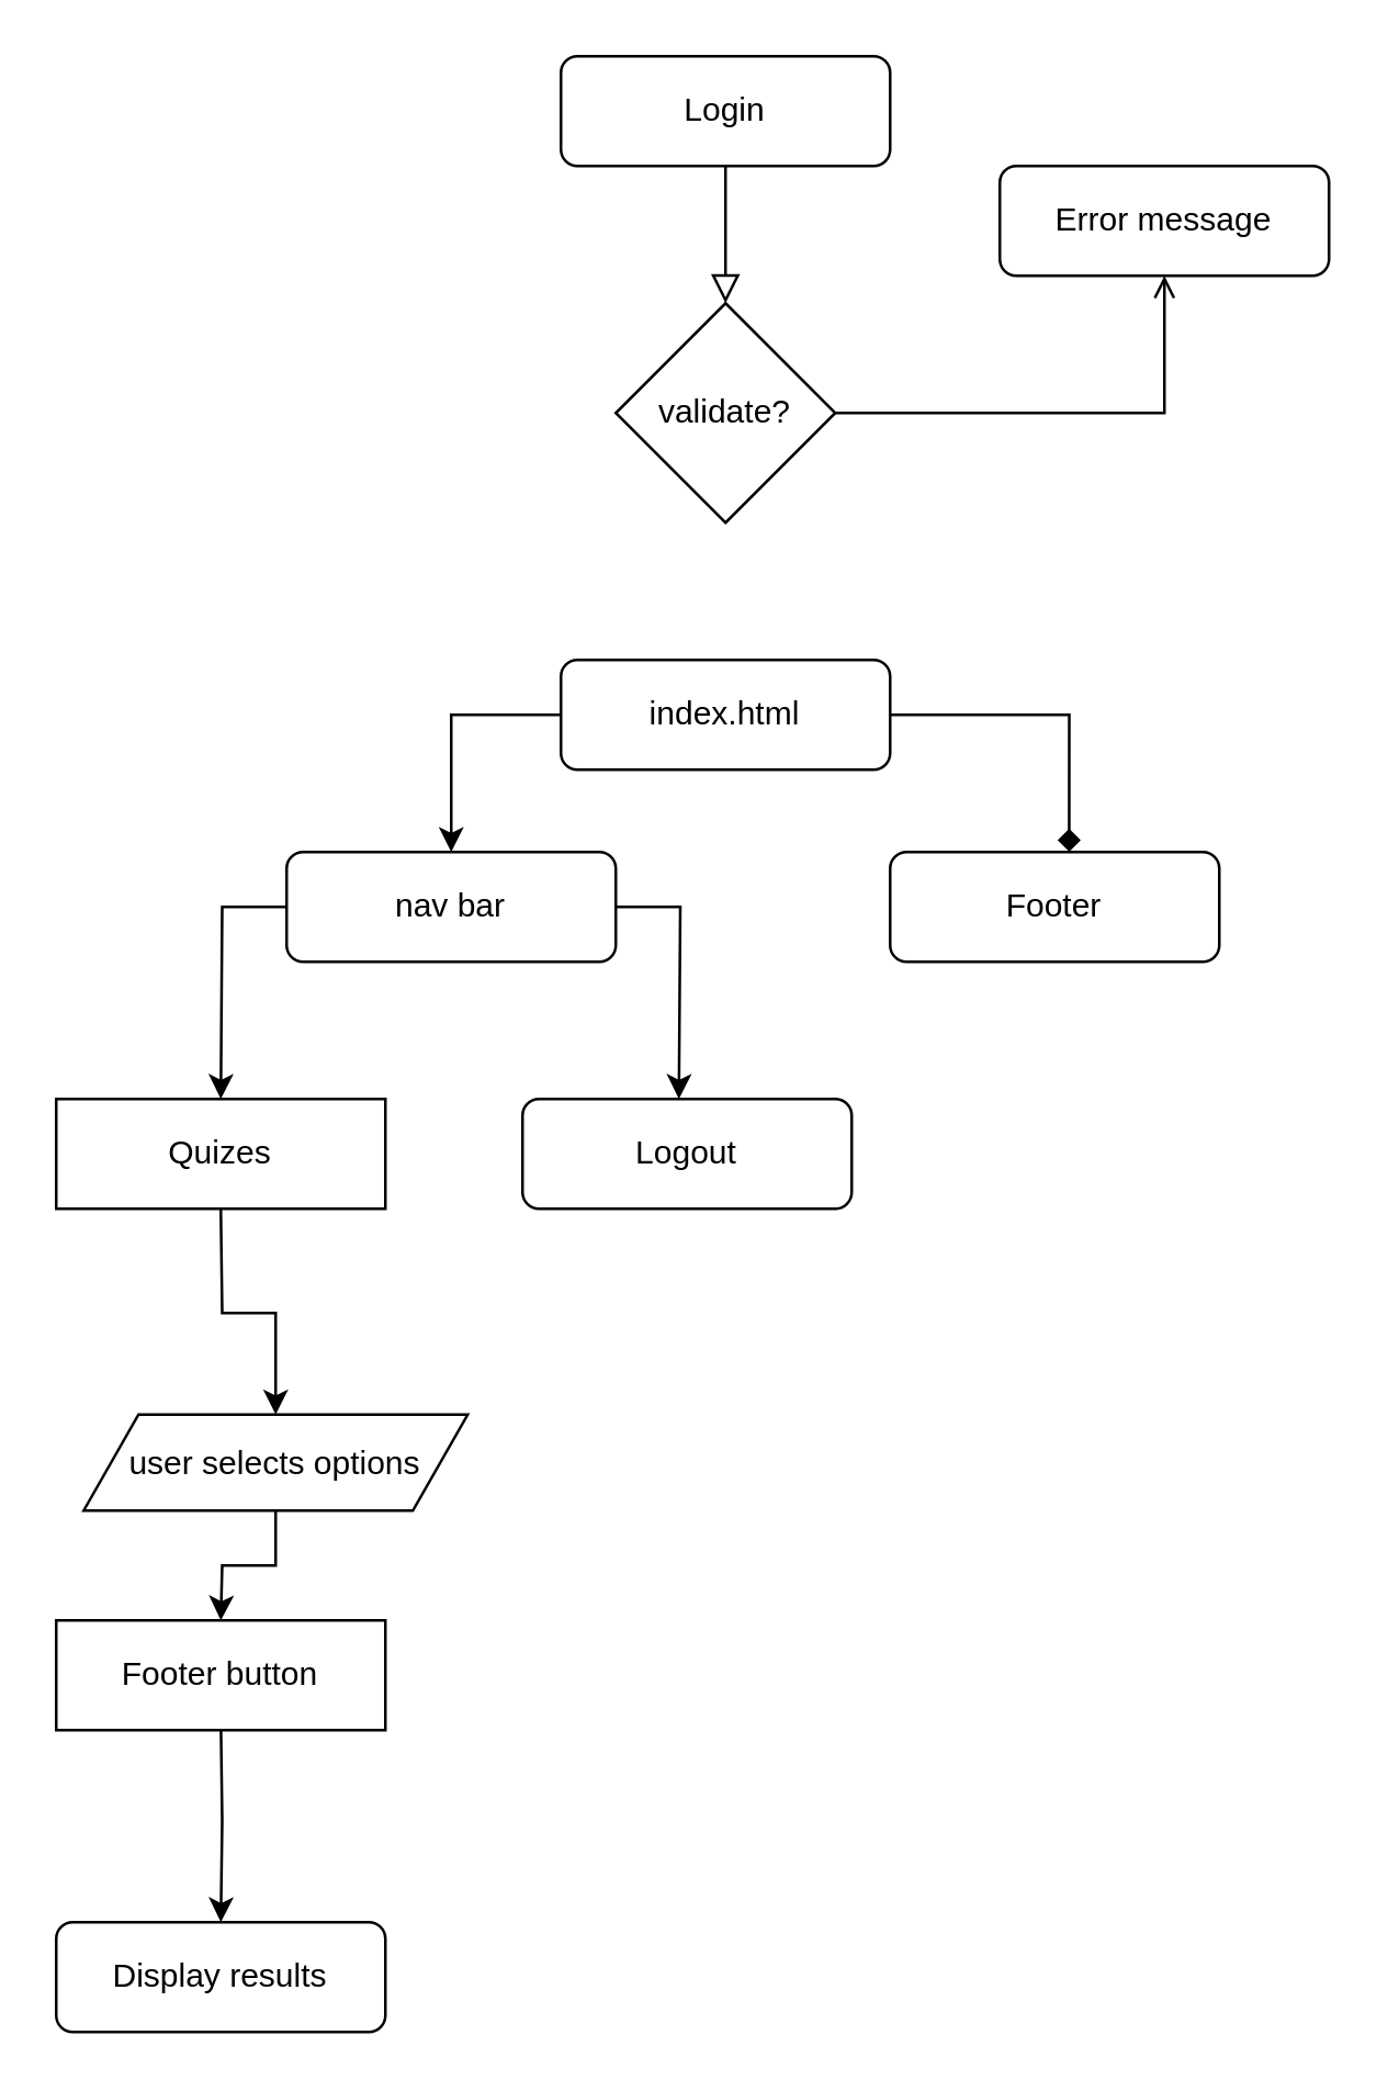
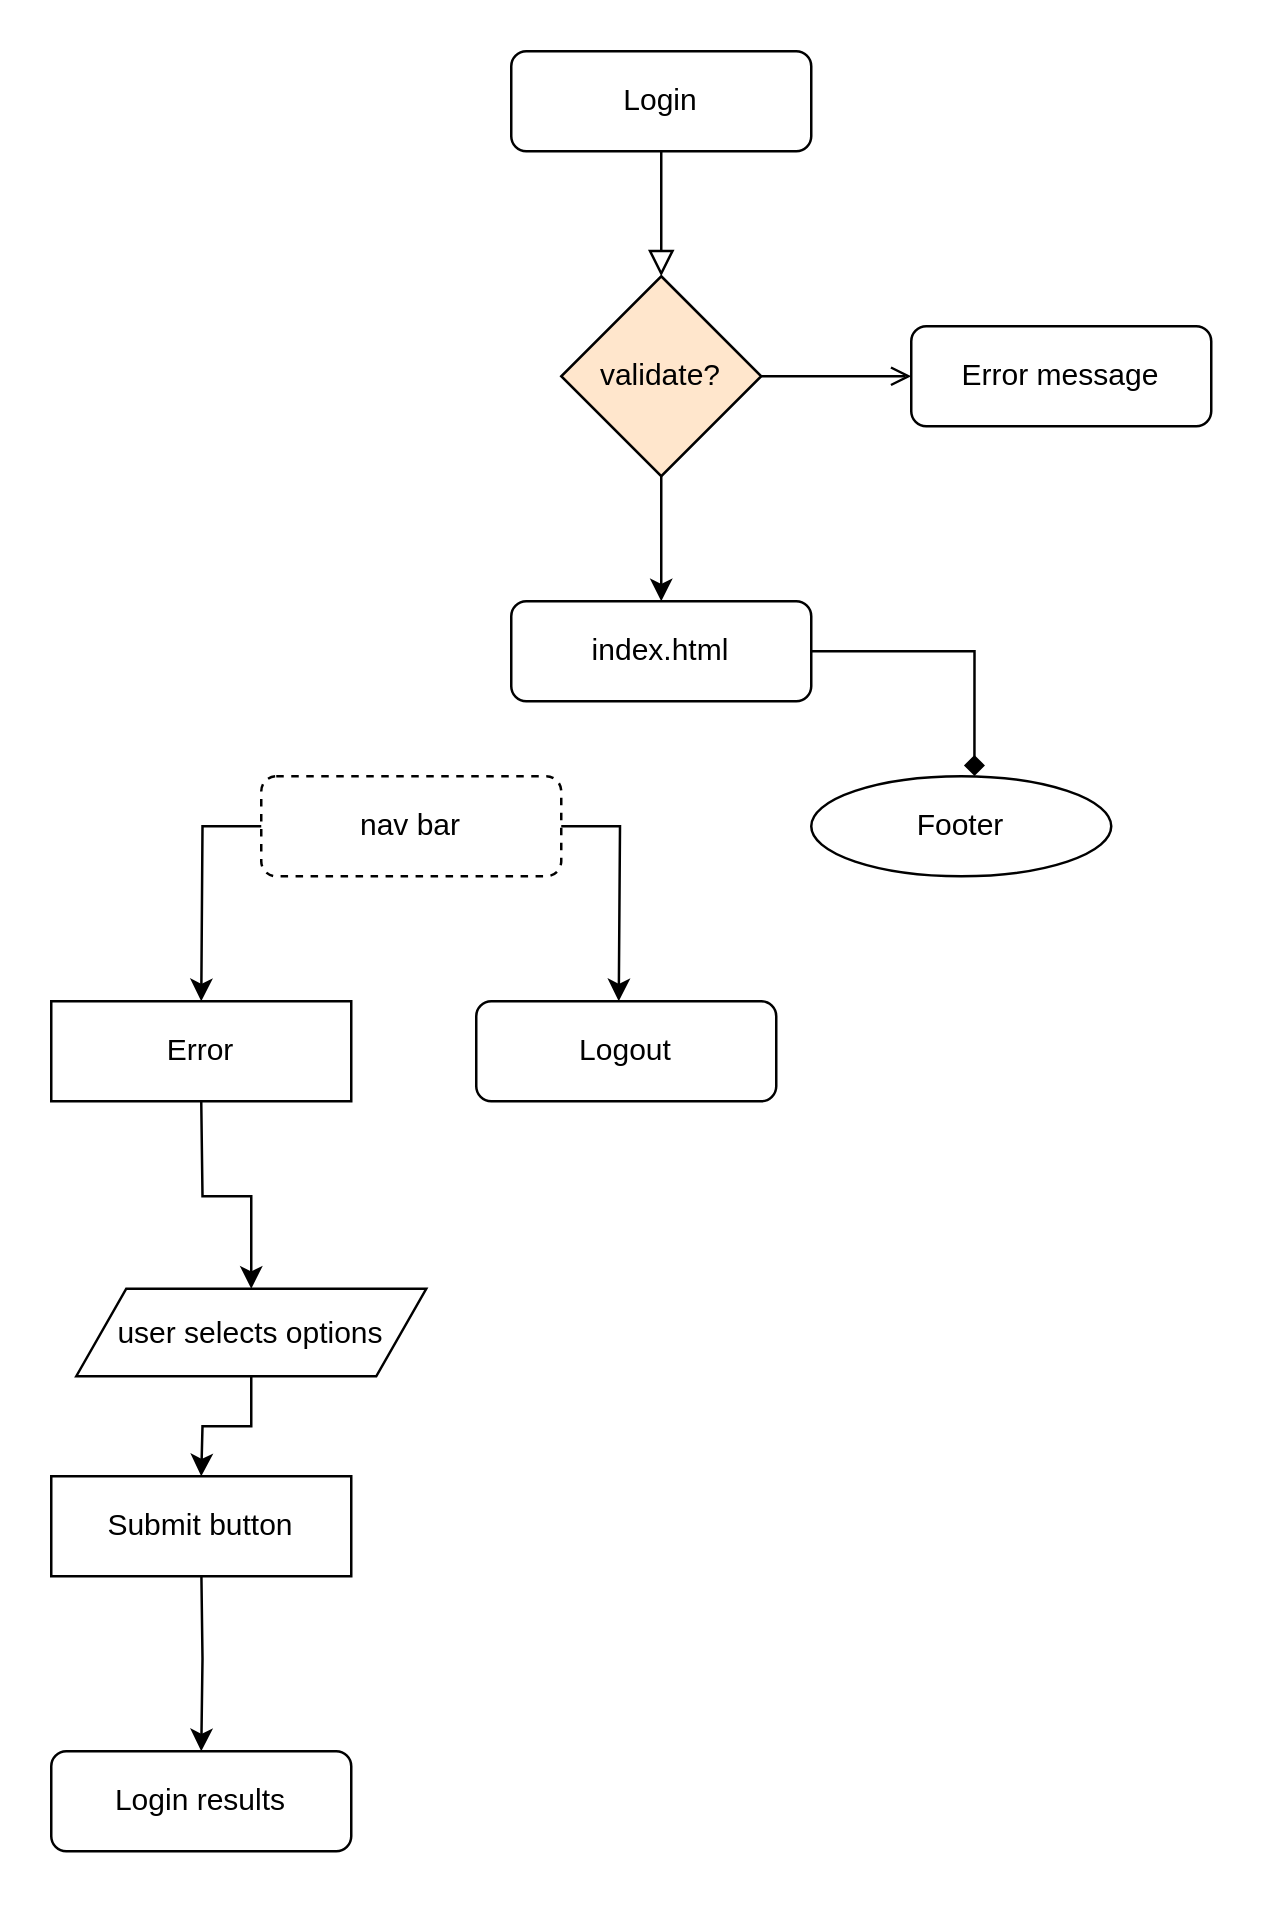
  <mxCell id="0" />
  <mxCell id="1" parent="0" />
  <mxCell id="2" value="" style="rounded=0;html=1;jettySize=auto;orthogonalLoop=1;fontSize=11;endArrow=block;endFill=0;endSize=8;strokeWidth=1;shadow=0;labelBackgroundColor=none;edgeStyle=orthogonalEdgeStyle;" parent="1" source="3" edge="1"><mxGeometry relative="1" as="geometry"><mxPoint x="264" y="110" as="targetPoint" /></mxGeometry></mxCell>
  <mxCell id="3" value="Login" style="rounded=1;whiteSpace=wrap;html=1;fontSize=12;glass=0;strokeWidth=1;shadow=0;" parent="1" vertex="1"><mxGeometry x="204" y="20" width="120" height="40" as="geometry" /></mxCell>
- <mxCell id="4" value="Error message" style="rounded=1;whiteSpace=wrap;html=1;fontSize=12;glass=0;strokeWidth=1;shadow=0;" parent="1" vertex="1"><mxGeometry x="364" y="60" width="120" height="40" as="geometry" /></mxCell>
+ <mxCell id="4" value="Error message" style="rounded=1;whiteSpace=wrap;html=1;fontSize=12;glass=0;strokeWidth=1;shadow=0;" parent="1" vertex="1"><mxGeometry x="364" y="130" width="120" height="40" as="geometry" /></mxCell>
  <mxCell id="5" value="index.html" style="rounded=1;whiteSpace=wrap;html=1;fontSize=12;glass=0;strokeWidth=1;shadow=0;" parent="1" vertex="1"><mxGeometry x="204" y="240" width="120" height="40" as="geometry" /></mxCell>
  <mxCell id="6" value="" style="edgeStyle=orthogonalEdgeStyle;rounded=0;orthogonalLoop=1;jettySize=auto;html=1;endArrow=open;" parent="1" source="8" target="4" edge="1"><mxGeometry relative="1" as="geometry" /></mxCell>
- <mxCell id="8" value="validate?" style="rhombus;whiteSpace=wrap;html=1;" parent="1" vertex="1"><mxGeometry x="224" y="110" width="80" height="80" as="geometry" /></mxCell>
- <mxCell id="9" value="nav bar" style="rounded=1;whiteSpace=wrap;html=1;fontSize=12;glass=0;strokeWidth=1;shadow=0;" parent="1" vertex="1"><mxGeometry x="104" y="310" width="120" height="40" as="geometry" /></mxCell>
- <mxCell id="10" value="Footer" style="rounded=1;whiteSpace=wrap;html=1;fontSize=12;glass=0;strokeWidth=1;shadow=0;" parent="1" vertex="1"><mxGeometry x="324" y="310" width="120" height="40" as="geometry" /></mxCell>
+ <mxCell id="7" value="" style="edgeStyle=orthogonalEdgeStyle;rounded=0;orthogonalLoop=1;jettySize=auto;html=1;" parent="1" source="8" target="5" edge="1"><mxGeometry relative="1" as="geometry" /></mxCell>
+ <mxCell id="8" value="validate?" style="rhombus;whiteSpace=wrap;html=1;fillColor=#ffe6cc;" parent="1" vertex="1"><mxGeometry x="224" y="110" width="80" height="80" as="geometry" /></mxCell>
+ <mxCell id="9" value="nav bar" style="rounded=1;whiteSpace=wrap;html=1;fontSize=12;glass=0;strokeWidth=1;shadow=0;dashed=1;" parent="1" vertex="1"><mxGeometry x="104" y="310" width="120" height="40" as="geometry" /></mxCell>
+ <mxCell id="10" value="Footer" style="ellipse;whiteSpace=wrap;html=1;fontSize=12;glass=0;strokeWidth=1;shadow=0;" parent="1" vertex="1"><mxGeometry x="324" y="310" width="120" height="40" as="geometry" /></mxCell>
  <mxCell id="11" value="" style="edgeStyle=orthogonalEdgeStyle;rounded=0;orthogonalLoop=1;jettySize=auto;html=1;" parent="1" target="15" edge="1"><mxGeometry relative="1" as="geometry"><mxPoint x="80" y="440" as="sourcePoint" /></mxGeometry></mxCell>
- <mxCell id="12" value="" style="endArrow=classic;html=1;rounded=0;exitX=0;exitY=0.5;exitDx=0;exitDy=0;entryX=0.5;entryY=0;entryDx=0;entryDy=0;edgeStyle=orthogonalEdgeStyle;" parent="1" source="5" target="9" edge="1"><mxGeometry width="50" height="50" relative="1" as="geometry"><mxPoint x="280" y="370" as="sourcePoint" /><mxPoint x="330" y="320" as="targetPoint" /></mxGeometry></mxCell>
  <mxCell id="13" value="" style="endArrow=diamond;html=1;rounded=0;exitX=1;exitY=0.5;exitDx=0;exitDy=0;entryX=0.544;entryY=-0.003;entryDx=0;entryDy=0;entryPerimeter=0;edgeStyle=orthogonalEdgeStyle;" parent="1" source="5" target="10" edge="1"><mxGeometry width="50" height="50" relative="1" as="geometry"><mxPoint x="280" y="370" as="sourcePoint" /><mxPoint x="330" y="320" as="targetPoint" /></mxGeometry></mxCell>
  <mxCell id="14" value="" style="edgeStyle=orthogonalEdgeStyle;rounded=0;orthogonalLoop=1;jettySize=auto;html=1;" parent="1" source="15" edge="1"><mxGeometry relative="1" as="geometry"><mxPoint x="80" y="590" as="targetPoint" /></mxGeometry></mxCell>
  <mxCell id="15" value="user selects options" style="shape=parallelogram;perimeter=parallelogramPerimeter;whiteSpace=wrap;html=1;fixedSize=1;" parent="1" vertex="1"><mxGeometry x="30" y="515" width="140" height="35" as="geometry" /></mxCell>
  <mxCell id="16" value="" style="edgeStyle=orthogonalEdgeStyle;rounded=0;orthogonalLoop=1;jettySize=auto;html=1;" parent="1" target="17" edge="1"><mxGeometry relative="1" as="geometry"><mxPoint x="80" y="625" as="sourcePoint" /></mxGeometry></mxCell>
- <mxCell id="17" value="Display results" style="rounded=1;whiteSpace=wrap;html=1;fontSize=12;glass=0;strokeWidth=1;shadow=0;" parent="1" vertex="1"><mxGeometry x="20" y="700" width="120" height="40" as="geometry" /></mxCell>
+ <mxCell id="17" value="Login results" style="rounded=1;whiteSpace=wrap;html=1;fontSize=12;glass=0;strokeWidth=1;shadow=0;" parent="1" vertex="1"><mxGeometry x="20" y="700" width="120" height="40" as="geometry" /></mxCell>
  <mxCell id="18" value="" style="endArrow=classic;html=1;rounded=0;exitX=1;exitY=0.5;exitDx=0;exitDy=0;entryX=0.5;entryY=0;entryDx=0;entryDy=0;edgeStyle=orthogonalEdgeStyle;" parent="1" source="9" edge="1"><mxGeometry width="50" height="50" relative="1" as="geometry"><mxPoint x="280" y="340" as="sourcePoint" /><mxPoint x="247" y="400" as="targetPoint" /></mxGeometry></mxCell>
  <mxCell id="19" value="" style="endArrow=classic;html=1;rounded=0;exitX=0;exitY=0.5;exitDx=0;exitDy=0;entryX=0.5;entryY=0;entryDx=0;entryDy=0;edgeStyle=orthogonalEdgeStyle;" parent="1" source="9" edge="1"><mxGeometry width="50" height="50" relative="1" as="geometry"><mxPoint x="280" y="340" as="sourcePoint" /><mxPoint x="80" y="400" as="targetPoint" /></mxGeometry></mxCell>
- <mxCell id="20" value="Footer button" style="rounded=0;whiteSpace=wrap;html=1;" parent="1" vertex="1"><mxGeometry x="20" y="590" width="120" height="40" as="geometry" /></mxCell>
- <mxCell id="21" value="Quizes" style="rounded=0;whiteSpace=wrap;html=1;" parent="1" vertex="1"><mxGeometry x="20" y="400" width="120" height="40" as="geometry" /></mxCell>
+ <mxCell id="20" value="Submit button" style="rounded=0;whiteSpace=wrap;html=1;" parent="1" vertex="1"><mxGeometry x="20" y="590" width="120" height="40" as="geometry" /></mxCell>
+ <mxCell id="21" value="Error" style="rounded=0;whiteSpace=wrap;html=1;" parent="1" vertex="1"><mxGeometry x="20" y="400" width="120" height="40" as="geometry" /></mxCell>
  <mxCell id="22" value="Logout" style="rounded=1;whiteSpace=wrap;html=1;fontSize=12;glass=0;strokeWidth=1;shadow=0;" parent="1" vertex="1"><mxGeometry x="190" y="400" width="120" height="40" as="geometry" /></mxCell>
